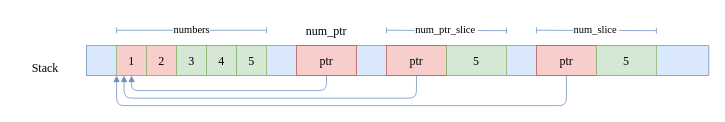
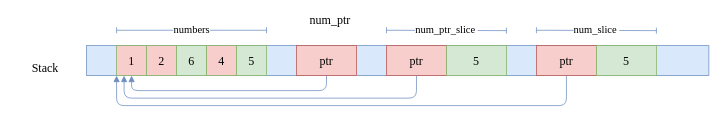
  <mxCell id="0" />
  <mxCell id="1" parent="0" />
  <mxCell id="2" value="" style="rounded=0;whiteSpace=wrap;html=1;shadow=0;strokeColor=#6c8ebf;strokeWidth=1;fontFamily=Ubuntu;fontSize=16;fontStyle=0;fillColor=#dae8fc;" vertex="1" parent="1"><mxGeometry x="115" y="60" width="830" height="40" as="geometry" /></mxCell>
  <mxCell id="3" value="Stack" style="text;html=1;align=center;verticalAlign=middle;whiteSpace=wrap;rounded=0;fontFamily=Ubuntu;fontSize=16;fontStyle=0;" vertex="1" parent="1"><mxGeometry x="20" y="70" width="80" height="40" as="geometry" /></mxCell>
  <mxCell id="4" value="1" style="rounded=0;whiteSpace=wrap;html=1;shadow=0;strokeColor=#82b366;strokeWidth=1;fontFamily=Ubuntu;fontSize=16;fontStyle=0;fillColor=#f8cecc;" vertex="1" parent="1"><mxGeometry x="155" y="60" width="40" height="40" as="geometry" /></mxCell>
  <mxCell id="5" value="2" style="rounded=0;whiteSpace=wrap;html=1;shadow=0;strokeColor=#82b366;strokeWidth=1;fontFamily=Ubuntu;fontSize=16;fontStyle=0;fillColor=#f8cecc;" vertex="1" parent="1"><mxGeometry x="195" y="60" width="40" height="40" as="geometry" /></mxCell>
- <mxCell id="6" value="3" style="rounded=0;whiteSpace=wrap;html=1;shadow=0;strokeColor=#82b366;strokeWidth=1;fontFamily=Ubuntu;fontSize=16;fontStyle=0;fillColor=#d5e8d4;" vertex="1" parent="1"><mxGeometry x="235" y="60" width="40" height="40" as="geometry" /></mxCell>
- <mxCell id="7" value="4" style="rounded=0;whiteSpace=wrap;html=1;shadow=0;strokeColor=#82b366;strokeWidth=1;fontFamily=Ubuntu;fontSize=16;fontStyle=0;fillColor=#d5e8d4;" vertex="1" parent="1"><mxGeometry x="275" y="60" width="40" height="40" as="geometry" /></mxCell>
+ <mxCell id="6" value="6" style="rounded=0;whiteSpace=wrap;html=1;shadow=0;strokeColor=#82b366;strokeWidth=1;fontFamily=Ubuntu;fontSize=16;fontStyle=0;fillColor=#d5e8d4;" vertex="1" parent="1"><mxGeometry x="235" y="60" width="40" height="40" as="geometry" /></mxCell>
+ <mxCell id="7" value="4" style="rounded=0;whiteSpace=wrap;html=1;shadow=0;strokeColor=#82b366;strokeWidth=1;fontFamily=Ubuntu;fontSize=16;fontStyle=0;fillColor=#f8cecc;" vertex="1" parent="1"><mxGeometry x="275" y="60" width="40" height="40" as="geometry" /></mxCell>
  <mxCell id="8" value="5" style="rounded=0;whiteSpace=wrap;html=1;shadow=0;strokeColor=#82b366;strokeWidth=1;fontFamily=Ubuntu;fontSize=16;fontStyle=0;fillColor=#d5e8d4;" vertex="1" parent="1"><mxGeometry x="315" y="60" width="40" height="40" as="geometry" /></mxCell>
  <mxCell id="9" value="numbers" style="endArrow=baseDash;startArrow=baseDash;html=1;rounded=1;shadow=0;strokeColor=#6c8ebf;strokeWidth=1;fontFamily=Ubuntu;fontSize=14;fontStyle=0;fillColor=#dae8fc;endFill=0;startFill=0;" edge="1" parent="1"><mxGeometry width="50" height="50" relative="1" as="geometry"><mxPoint x="155" y="39.5" as="sourcePoint" /><mxPoint x="355" y="39.5" as="targetPoint" /></mxGeometry></mxCell>
  <mxCell id="10" style="edgeStyle=orthogonalEdgeStyle;rounded=1;orthogonalLoop=1;jettySize=auto;html=1;entryX=0.5;entryY=1;entryDx=0;entryDy=0;shadow=0;strokeColor=#6c8ebf;strokeWidth=1;fontFamily=Ubuntu;fontSize=14;fontStyle=0;endArrow=block;endFill=1;fillColor=#dae8fc;" edge="1" parent="1" source="11" target="4"><mxGeometry relative="1" as="geometry"><Array as="points"><mxPoint x="435" y="120" /><mxPoint x="175" y="120" /></Array></mxGeometry></mxCell>
  <mxCell id="11" value="ptr" style="rounded=0;whiteSpace=wrap;html=1;shadow=0;strokeColor=#b85450;strokeWidth=1;fontFamily=Ubuntu;fontSize=16;fontStyle=0;fillColor=#f8cecc;" vertex="1" parent="1"><mxGeometry x="395" y="60" width="80" height="40" as="geometry" /></mxCell>
- <mxCell id="12" value="num_ptr" style="text;html=1;align=center;verticalAlign=middle;whiteSpace=wrap;rounded=0;fontFamily=Ubuntu;fontSize=16;fontStyle=0;" vertex="1" parent="1"><mxGeometry x="395" y="20" width="80" height="40" as="geometry" /></mxCell>
+ <mxCell id="12" value="num_ptr" style="text;html=1;align=center;verticalAlign=middle;whiteSpace=wrap;rounded=0;fontFamily=Ubuntu;fontSize=16;fontStyle=0;" vertex="1" parent="1"><mxGeometry x="400" y="5" width="80" height="40" as="geometry" /></mxCell>
  <mxCell id="13" style="edgeStyle=orthogonalEdgeStyle;rounded=1;orthogonalLoop=1;jettySize=auto;html=1;entryX=0.25;entryY=1;entryDx=0;entryDy=0;shadow=0;strokeColor=#6c8ebf;strokeWidth=1;fontFamily=Ubuntu;fontSize=14;fontStyle=0;endArrow=block;endFill=1;fillColor=#dae8fc;" edge="1" parent="1" source="14" target="4"><mxGeometry relative="1" as="geometry"><Array as="points"><mxPoint x="555" y="130" /><mxPoint x="165" y="130" /></Array></mxGeometry></mxCell>
  <mxCell id="14" value="ptr" style="rounded=0;whiteSpace=wrap;html=1;shadow=0;strokeColor=#b85450;strokeWidth=1;fontFamily=Ubuntu;fontSize=16;fontStyle=0;fillColor=#f8cecc;" vertex="1" parent="1"><mxGeometry x="515" y="60" width="80" height="40" as="geometry" /></mxCell>
  <mxCell id="15" value="5" style="rounded=0;whiteSpace=wrap;html=1;shadow=0;strokeColor=#82b366;strokeWidth=1;fontFamily=Ubuntu;fontSize=16;fontStyle=0;fillColor=#d5e8d4;" vertex="1" parent="1"><mxGeometry x="595" y="60" width="80" height="40" as="geometry" /></mxCell>
  <mxCell id="16" value="num_ptr_slice&amp;nbsp;" style="endArrow=baseDash;startArrow=baseDash;html=1;rounded=1;shadow=0;strokeColor=#6c8ebf;strokeWidth=1;fontFamily=Ubuntu;fontSize=14;fontStyle=0;fillColor=#dae8fc;startFill=0;endFill=0;" edge="1" parent="1"><mxGeometry width="50" height="50" relative="1" as="geometry"><mxPoint x="515" y="39.5" as="sourcePoint" /><mxPoint x="675" y="40" as="targetPoint" /></mxGeometry></mxCell>
  <mxCell id="17" style="edgeStyle=orthogonalEdgeStyle;rounded=1;orthogonalLoop=1;jettySize=auto;html=1;entryX=0;entryY=1;entryDx=0;entryDy=0;shadow=0;strokeColor=#6c8ebf;strokeWidth=1;fontFamily=Ubuntu;fontSize=14;fontStyle=0;endArrow=block;endFill=1;fillColor=#dae8fc;" edge="1" parent="1" source="18" target="4"><mxGeometry relative="1" as="geometry"><Array as="points"><mxPoint x="755" y="140" /><mxPoint x="155" y="140" /></Array></mxGeometry></mxCell>
  <mxCell id="18" value="ptr" style="rounded=0;whiteSpace=wrap;html=1;shadow=0;strokeColor=#b85450;strokeWidth=1;fontFamily=Ubuntu;fontSize=16;fontStyle=0;fillColor=#f8cecc;" vertex="1" parent="1"><mxGeometry x="715" y="60" width="80" height="40" as="geometry" /></mxCell>
  <mxCell id="19" value="5" style="rounded=0;whiteSpace=wrap;html=1;shadow=0;strokeColor=#82b366;strokeWidth=1;fontFamily=Ubuntu;fontSize=16;fontStyle=0;fillColor=#d5e8d4;" vertex="1" parent="1"><mxGeometry x="795" y="60" width="80" height="40" as="geometry" /></mxCell>
  <mxCell id="20" value="num_slice&amp;nbsp;" style="endArrow=baseDash;startArrow=baseDash;html=1;rounded=1;shadow=0;strokeColor=#6c8ebf;strokeWidth=1;fontFamily=Ubuntu;fontSize=14;fontStyle=0;fillColor=#dae8fc;endFill=0;startFill=0;" edge="1" parent="1"><mxGeometry width="50" height="50" relative="1" as="geometry"><mxPoint x="715" y="39.5" as="sourcePoint" /><mxPoint x="875" y="40" as="targetPoint" /></mxGeometry></mxCell>
